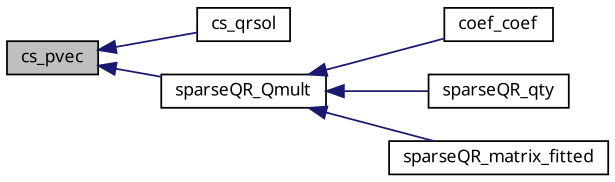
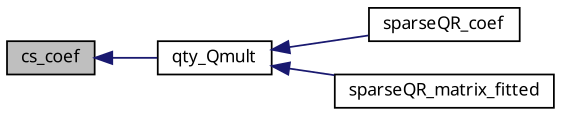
  digraph {
    rankdir=LR
    node [color=black fillcolor=white fontname="FreeSans.ttf" fontsize=10 shape=record style=filled]
    edge [color=midnightblue dir=back fontname="FreeSans.ttf" fontsize=10 labelfontname="FreeSans.ttf" labelfontsize=10 style=solid]
-   n1 [fillcolor=grey75 fontcolor=black height=0.2 label=cs_pvec width=0.4]
-   n2 [height=0.2 label=cs_qrsol width=0.4]
-   n3 [height=0.2 label=sparseQR_Qmult width=0.4]
-   n4 [height=0.2 label=coef_coef width=0.4]
-   n5 [height=0.2 label=sparseQR_qty width=0.4]
+   n1 [fillcolor=grey75 fontcolor=black height=0.2 label=cs_coef width=0.4]
+   n3 [height=0.2 label=qty_Qmult width=0.4]
+   n4 [height=0.2 label=sparseQR_coef width=0.4]
    n6 [height=0.2 label=sparseQR_matrix_fitted width=0.4]
-   n1 -> n2
    n1 -> n3
    n3 -> n4
-   n3 -> n5
    n3 -> n6
  }
